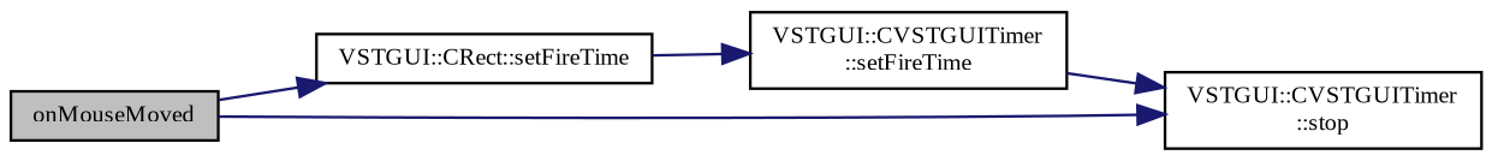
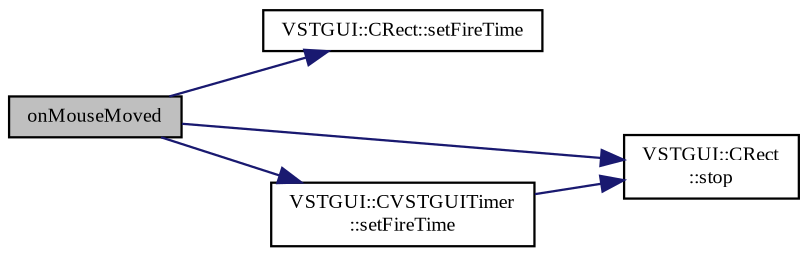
  digraph {
    fontname="Liberation Serif"
    rankdir=LR
    node [color=black fontname="Liberation Serif" fontsize=9 shape=record]
    edge [color=midnightblue fontname="Liberation Serif" fontsize=9 labelfontname=Arial labelfontsize=9 style=solid]
    n1 [fillcolor=grey75 fontcolor=black height=0.2 label=onMouseMoved style=filled width=0.4]
    n2 [height=0.2 label="VSTGUI::CRect::setFireTime" width=0.4]
-   n3 [height=0.2 label="VSTGUI::CVSTGUITimer\l::stop" width=0.4]
+   n3 [height=0.2 label="VSTGUI::CRect\l::stop" width=0.4]
    n4 [height=0.2 label="VSTGUI::CVSTGUITimer\l::setFireTime" width=0.4]
    n1 -> n2
    n1 -> n3
-   n2 -> n4
+   n1 -> n4
    n4 -> n3
  }
